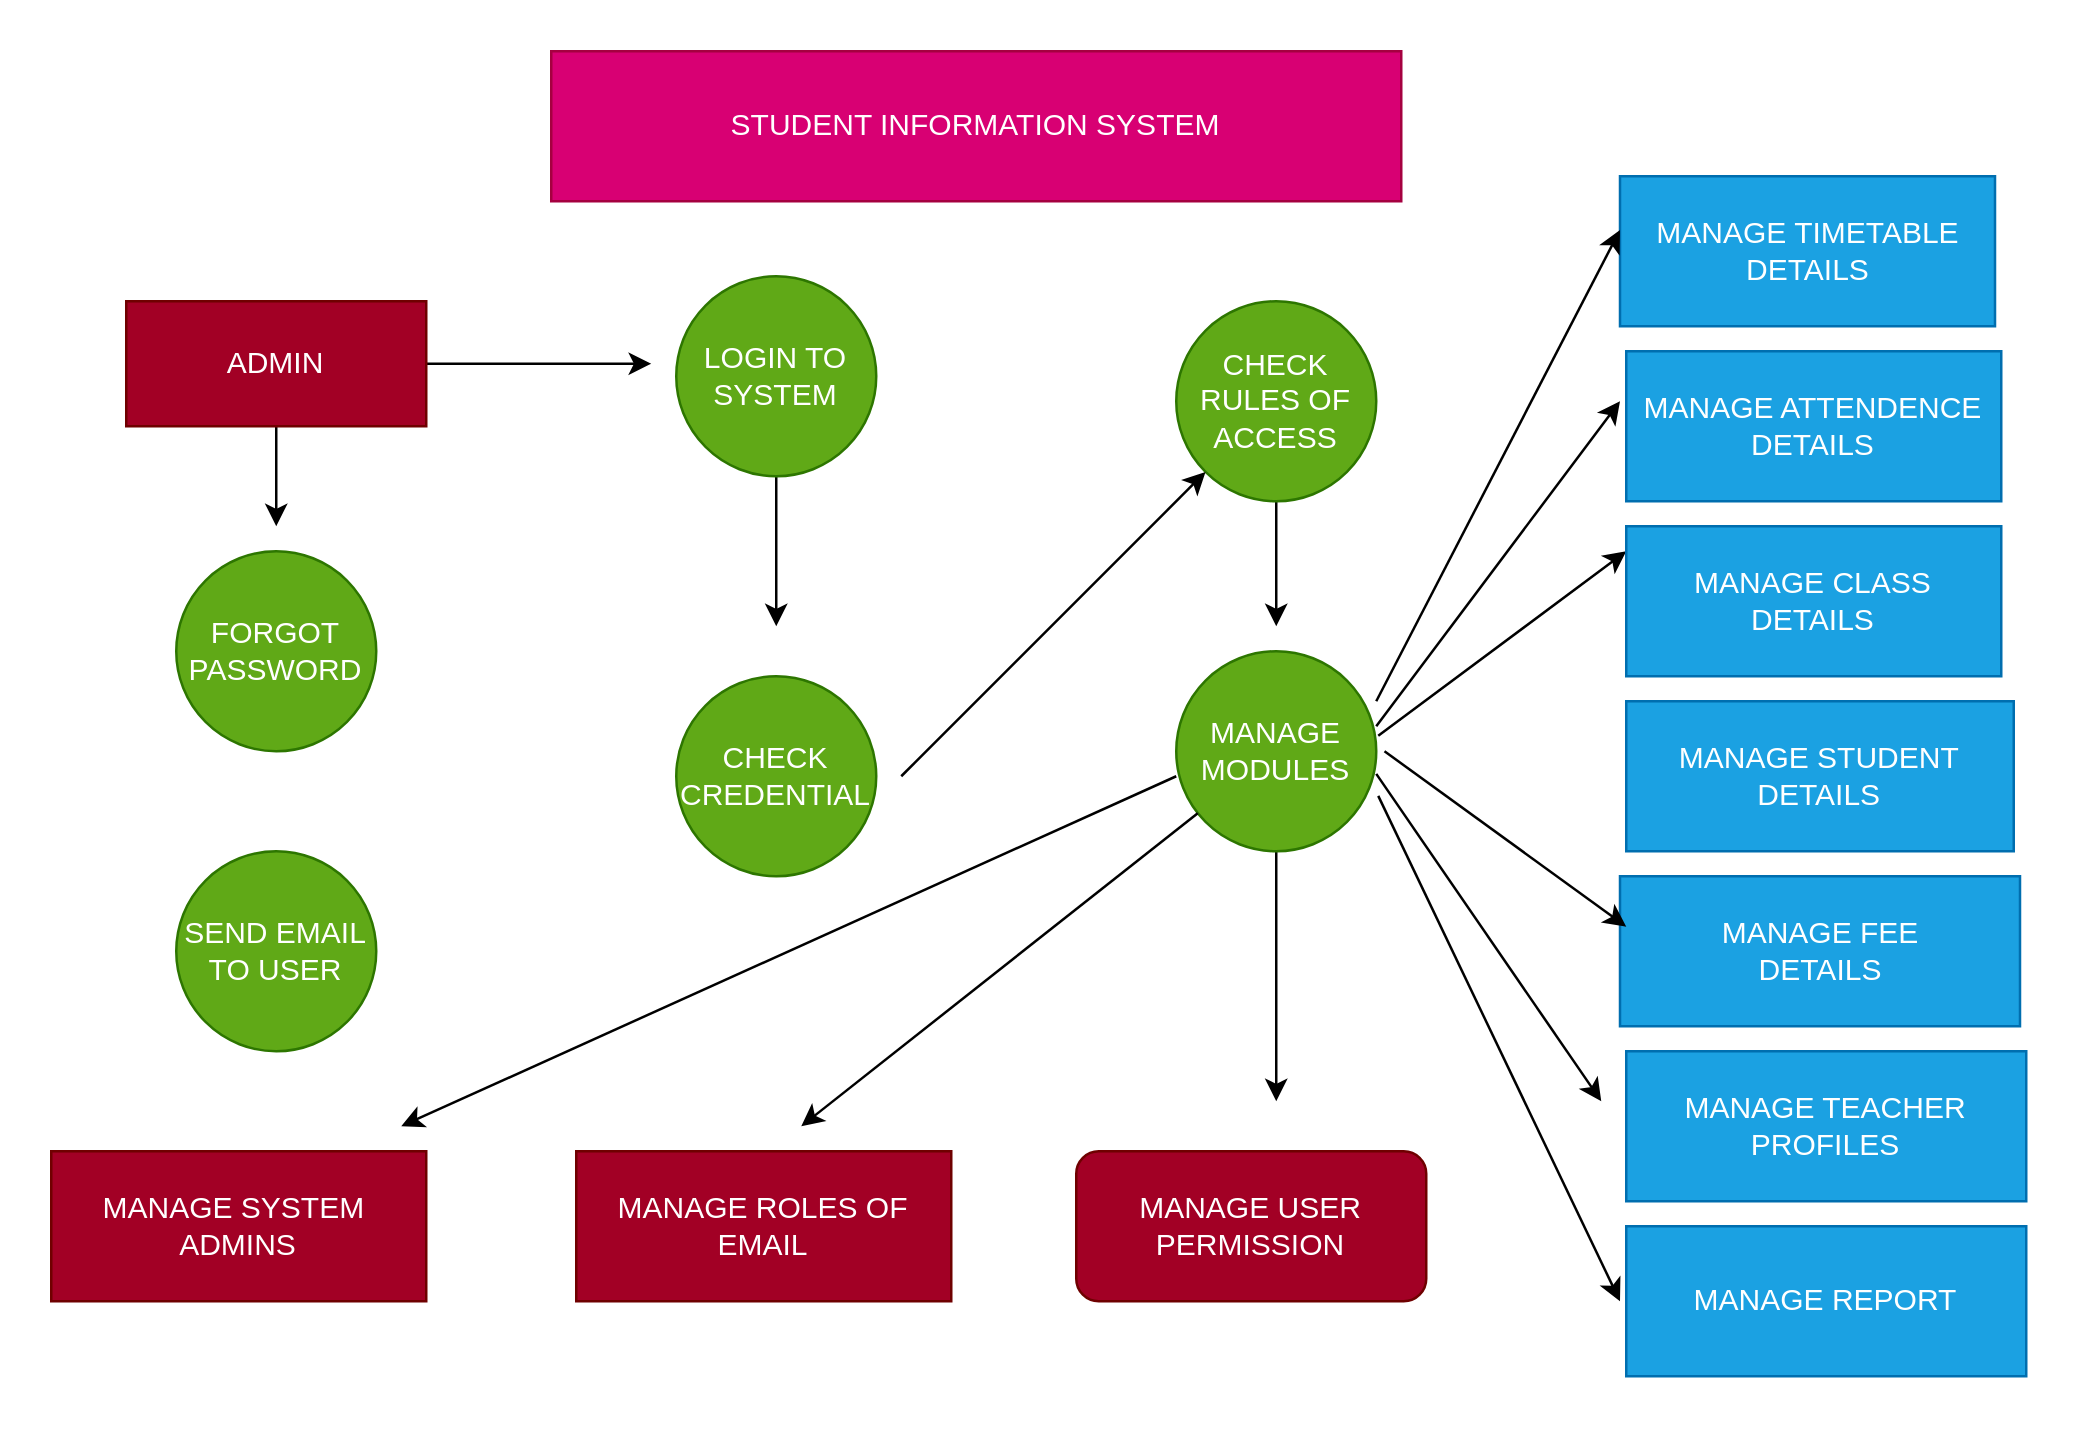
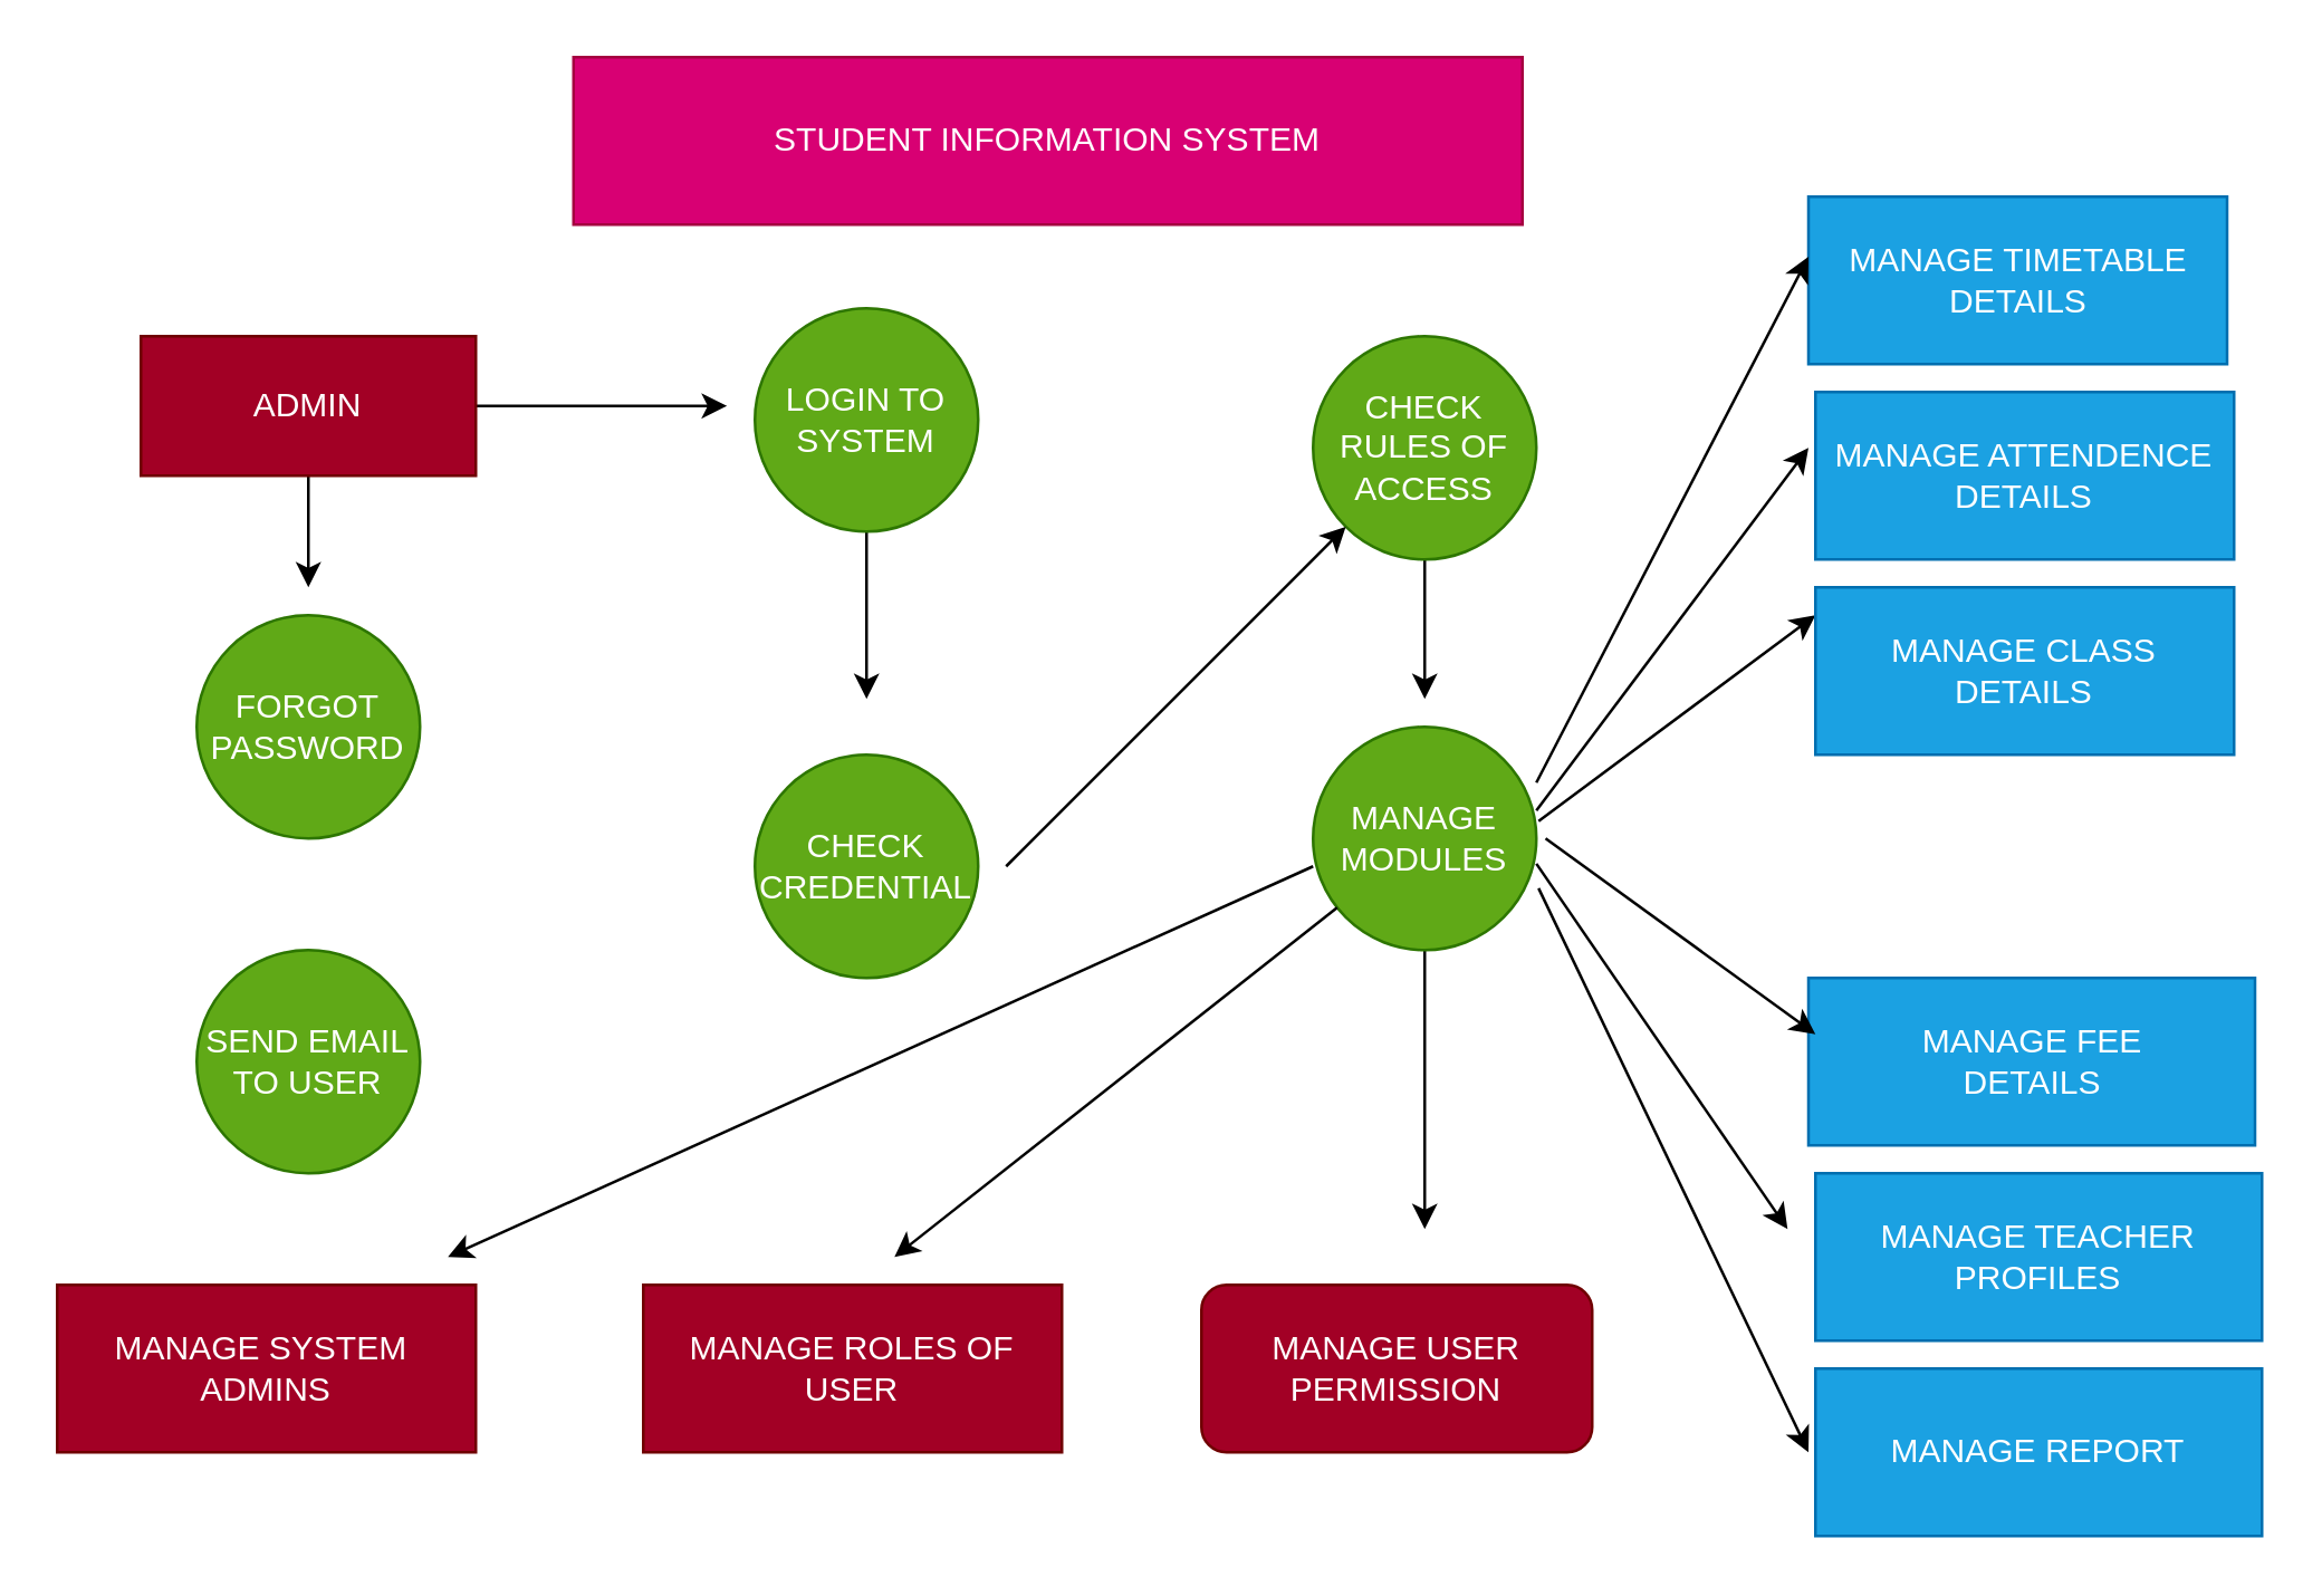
  <mxCell id="0" />
  <mxCell id="1" parent="0" />
  <mxCell id="2" value="" style="endArrow=classic;html=1;rounded=0;exitX=1.01;exitY=0.423;exitDx=0;exitDy=0;exitPerimeter=0;" edge="1" parent="1" source="13"><mxGeometry width="50" height="50" relative="1" as="geometry"><mxPoint x="600" y="270" as="sourcePoint" /><mxPoint x="650" y="220" as="targetPoint" /></mxGeometry></mxCell>
- <mxCell id="3" value="STUDENT INFORMATION SYSTEM" style="rounded=0;whiteSpace=wrap;html=1;fillColor=#d80073;fontColor=#ffffff;strokeColor=#A50040;" vertex="1" parent="1"><mxGeometry x="220" y="20" width="340" height="60" as="geometry" /></mxCell>
+ <mxCell id="3" value="STUDENT INFORMATION SYSTEM" style="rounded=0;whiteSpace=wrap;html=1;fillColor=#d80073;fontColor=#ffffff;strokeColor=#A50040;" vertex="1" parent="1"><mxGeometry x="205" y="20" width="340" height="60" as="geometry" /></mxCell>
  <mxCell id="4" style="edgeStyle=orthogonalEdgeStyle;rounded=0;orthogonalLoop=1;jettySize=auto;html=1;" edge="1" parent="1" source="6"><mxGeometry relative="1" as="geometry"><mxPoint x="260" y="145" as="targetPoint" /></mxGeometry></mxCell>
  <mxCell id="5" style="edgeStyle=orthogonalEdgeStyle;rounded=0;orthogonalLoop=1;jettySize=auto;html=1;" edge="1" parent="1" source="6"><mxGeometry relative="1" as="geometry"><mxPoint x="110" y="210" as="targetPoint" /></mxGeometry></mxCell>
  <mxCell id="6" value="ADMIN" style="rounded=0;whiteSpace=wrap;html=1;fillColor=#a20025;fontColor=#ffffff;strokeColor=#6F0000;" vertex="1" parent="1"><mxGeometry x="50" y="120" width="120" height="50" as="geometry" /></mxCell>
  <mxCell id="7" value="SEND EMAIL&lt;div&gt;TO USER&lt;/div&gt;" style="ellipse;whiteSpace=wrap;html=1;aspect=fixed;fillColor=#60a917;fontColor=#ffffff;strokeColor=#2D7600;" vertex="1" parent="1"><mxGeometry x="70" y="340" width="80" height="80" as="geometry" /></mxCell>
  <mxCell id="8" value="FORGOT&lt;div&gt;PASSWORD&lt;/div&gt;" style="ellipse;whiteSpace=wrap;html=1;aspect=fixed;fillColor=#60a917;fontColor=#ffffff;strokeColor=#2D7600;" vertex="1" parent="1"><mxGeometry x="70" y="220" width="80" height="80" as="geometry" /></mxCell>
  <mxCell id="9" value="CHECK&lt;div&gt;CREDENTIAL&lt;/div&gt;" style="ellipse;whiteSpace=wrap;html=1;aspect=fixed;fillColor=#60a917;fontColor=#ffffff;strokeColor=#2D7600;" vertex="1" parent="1"><mxGeometry x="270" y="270" width="80" height="80" as="geometry" /></mxCell>
  <mxCell id="10" style="edgeStyle=orthogonalEdgeStyle;rounded=0;orthogonalLoop=1;jettySize=auto;html=1;" edge="1" parent="1" source="11"><mxGeometry relative="1" as="geometry"><mxPoint x="310" y="250" as="targetPoint" /></mxGeometry></mxCell>
  <mxCell id="11" value="LOGIN TO&lt;div&gt;SYSTEM&lt;/div&gt;" style="ellipse;whiteSpace=wrap;html=1;aspect=fixed;fillColor=#60a917;fontColor=#ffffff;strokeColor=#2D7600;" vertex="1" parent="1"><mxGeometry x="270" y="110" width="80" height="80" as="geometry" /></mxCell>
  <mxCell id="12" style="edgeStyle=orthogonalEdgeStyle;rounded=0;orthogonalLoop=1;jettySize=auto;html=1;" edge="1" parent="1" source="13"><mxGeometry relative="1" as="geometry"><mxPoint x="510" y="440" as="targetPoint" /></mxGeometry></mxCell>
  <mxCell id="13" value="MANAGE&lt;div&gt;MODULES&lt;/div&gt;" style="ellipse;whiteSpace=wrap;html=1;aspect=fixed;fillColor=#60a917;fontColor=#ffffff;strokeColor=#2D7600;" vertex="1" parent="1"><mxGeometry x="470" y="260" width="80" height="80" as="geometry" /></mxCell>
  <mxCell id="14" style="edgeStyle=orthogonalEdgeStyle;rounded=0;orthogonalLoop=1;jettySize=auto;html=1;" edge="1" parent="1" source="15"><mxGeometry relative="1" as="geometry"><mxPoint x="510" y="250" as="targetPoint" /></mxGeometry></mxCell>
  <mxCell id="15" value="CHECK&lt;div&gt;RULES OF&lt;/div&gt;&lt;div&gt;ACCESS&lt;/div&gt;" style="ellipse;whiteSpace=wrap;html=1;aspect=fixed;fillColor=#60a917;fontColor=#ffffff;strokeColor=#2D7600;" vertex="1" parent="1"><mxGeometry x="470" y="120" width="80" height="80" as="geometry" /></mxCell>
  <mxCell id="16" value="MANAGE SYSTEM&amp;nbsp;&lt;div&gt;ADMINS&lt;/div&gt;" style="rounded=0;whiteSpace=wrap;html=1;fillColor=#a20025;fontColor=#ffffff;strokeColor=#6F0000;" vertex="1" parent="1"><mxGeometry x="20" y="460" width="150" height="60" as="geometry" /></mxCell>
- <mxCell id="17" value="MANAGE ROLES OF&lt;div&gt;EMAIL&lt;/div&gt;" style="rounded=0;whiteSpace=wrap;html=1;fillColor=#a20025;fontColor=#ffffff;strokeColor=#6F0000;" vertex="1" parent="1"><mxGeometry x="230" y="460" width="150" height="60" as="geometry" /></mxCell>
+ <mxCell id="17" value="MANAGE ROLES OF&lt;div&gt;USER&lt;/div&gt;" style="rounded=0;whiteSpace=wrap;html=1;fillColor=#a20025;fontColor=#ffffff;strokeColor=#6F0000;" vertex="1" parent="1"><mxGeometry x="230" y="460" width="150" height="60" as="geometry" /></mxCell>
  <mxCell id="18" value="MANAGE USER&lt;div&gt;PERMISSION&lt;/div&gt;" style="whiteSpace=wrap;html=1;fillColor=#a20025;fontColor=#ffffff;strokeColor=#6F0000;rounded=1;" vertex="1" parent="1"><mxGeometry x="430" y="460" width="140" height="60" as="geometry" /></mxCell>
  <mxCell id="19" value="MANAGE ATTENDENCE&lt;div&gt;DETAILS&lt;/div&gt;" style="rounded=0;whiteSpace=wrap;html=1;fillColor=#1ba1e2;fontColor=#ffffff;strokeColor=#006EAF;" vertex="1" parent="1"><mxGeometry x="650" y="140" width="150" height="60" as="geometry" /></mxCell>
- <mxCell id="20" value="MANAGE STUDENT&lt;div&gt;DETAILS&lt;/div&gt;" style="rounded=0;whiteSpace=wrap;html=1;fillColor=#1ba1e2;fontColor=#ffffff;strokeColor=#006EAF;" vertex="1" parent="1"><mxGeometry x="650" y="280" width="155" height="60" as="geometry" /></mxCell>
  <mxCell id="21" value="MANAGE CLASS&lt;div&gt;DETAILS&lt;/div&gt;" style="rounded=0;whiteSpace=wrap;html=1;fillColor=#1ba1e2;fontColor=#ffffff;strokeColor=#006EAF;" vertex="1" parent="1"><mxGeometry x="650" y="210" width="150" height="60" as="geometry" /></mxCell>
  <mxCell id="22" value="MANAGE TEACHER&lt;div&gt;PROFILES&lt;/div&gt;" style="rounded=0;whiteSpace=wrap;html=1;fillColor=#1ba1e2;fontColor=#ffffff;strokeColor=#006EAF;" vertex="1" parent="1"><mxGeometry x="650" y="420" width="160" height="60" as="geometry" /></mxCell>
  <mxCell id="23" value="MANAGE FEE&lt;div&gt;DETAILS&lt;/div&gt;" style="rounded=0;whiteSpace=wrap;html=1;fillColor=#1ba1e2;fontColor=#ffffff;strokeColor=#006EAF;" vertex="1" parent="1"><mxGeometry x="647.5" y="350" width="160" height="60" as="geometry" /></mxCell>
  <mxCell id="24" value="MANAGE REPORT" style="rounded=0;whiteSpace=wrap;html=1;fillColor=#1ba1e2;fontColor=#ffffff;strokeColor=#006EAF;" vertex="1" parent="1"><mxGeometry x="650" y="490" width="160" height="60" as="geometry" /></mxCell>
  <mxCell id="25" value="MANAGE TIMETABLE&lt;div&gt;DETAILS&lt;/div&gt;" style="rounded=0;whiteSpace=wrap;html=1;fillColor=#1ba1e2;fontColor=#ffffff;strokeColor=#006EAF;" vertex="1" parent="1"><mxGeometry x="647.5" y="70" width="150" height="60" as="geometry" /></mxCell>
  <mxCell id="26" value="" style="endArrow=classic;html=1;rounded=0;" edge="1" parent="1"><mxGeometry width="50" height="50" relative="1" as="geometry"><mxPoint x="550" y="280" as="sourcePoint" /><mxPoint x="647.5" y="91.48" as="targetPoint" /><Array as="points" /></mxGeometry></mxCell>
  <mxCell id="27" value="" style="endArrow=classic;html=1;rounded=0;exitX=1;exitY=0.375;exitDx=0;exitDy=0;exitPerimeter=0;" edge="1" parent="1" source="13"><mxGeometry width="50" height="50" relative="1" as="geometry"><mxPoint x="587.5" y="220" as="sourcePoint" /><mxPoint x="647.5" y="160" as="targetPoint" /><Array as="points" /></mxGeometry></mxCell>
  <mxCell id="28" value="" style="endArrow=classic;html=1;rounded=0;exitX=1.01;exitY=0.623;exitDx=0;exitDy=0;exitPerimeter=0;entryX=0;entryY=0.5;entryDx=0;entryDy=0;" edge="1" parent="1"><mxGeometry width="50" height="50" relative="1" as="geometry"><mxPoint x="553.3" y="300" as="sourcePoint" /><mxPoint x="650" y="370.16" as="targetPoint" /></mxGeometry></mxCell>
  <mxCell id="29" value="" style="endArrow=classic;html=1;rounded=0;exitX=1;exitY=0.613;exitDx=0;exitDy=0;exitPerimeter=0;" edge="1" parent="1" source="13"><mxGeometry width="50" height="50" relative="1" as="geometry"><mxPoint x="590" y="490" as="sourcePoint" /><mxPoint x="640" y="440" as="targetPoint" /><Array as="points" /></mxGeometry></mxCell>
  <mxCell id="30" value="" style="endArrow=classic;html=1;rounded=0;exitX=1.01;exitY=0.723;exitDx=0;exitDy=0;exitPerimeter=0;" edge="1" parent="1" source="13"><mxGeometry width="50" height="50" relative="1" as="geometry"><mxPoint x="547.5" y="350" as="sourcePoint" /><mxPoint x="647.5" y="520" as="targetPoint" /></mxGeometry></mxCell>
  <mxCell id="31" value="" style="endArrow=classic;html=1;rounded=0;exitX=0;exitY=0.625;exitDx=0;exitDy=0;exitPerimeter=0;" edge="1" parent="1" source="13"><mxGeometry width="50" height="50" relative="1" as="geometry"><mxPoint x="365" y="390" as="sourcePoint" /><mxPoint x="160" y="450" as="targetPoint" /></mxGeometry></mxCell>
  <mxCell id="32" value="" style="endArrow=classic;html=1;rounded=0;" edge="1" parent="1" source="13"><mxGeometry width="50" height="50" relative="1" as="geometry"><mxPoint x="350" y="430" as="sourcePoint" /><mxPoint x="320" y="450" as="targetPoint" /></mxGeometry></mxCell>
  <mxCell id="33" value="" style="endArrow=classic;html=1;rounded=0;" edge="1" parent="1" target="15"><mxGeometry width="50" height="50" relative="1" as="geometry"><mxPoint x="360" y="310" as="sourcePoint" /><mxPoint x="410" y="260" as="targetPoint" /></mxGeometry></mxCell>
